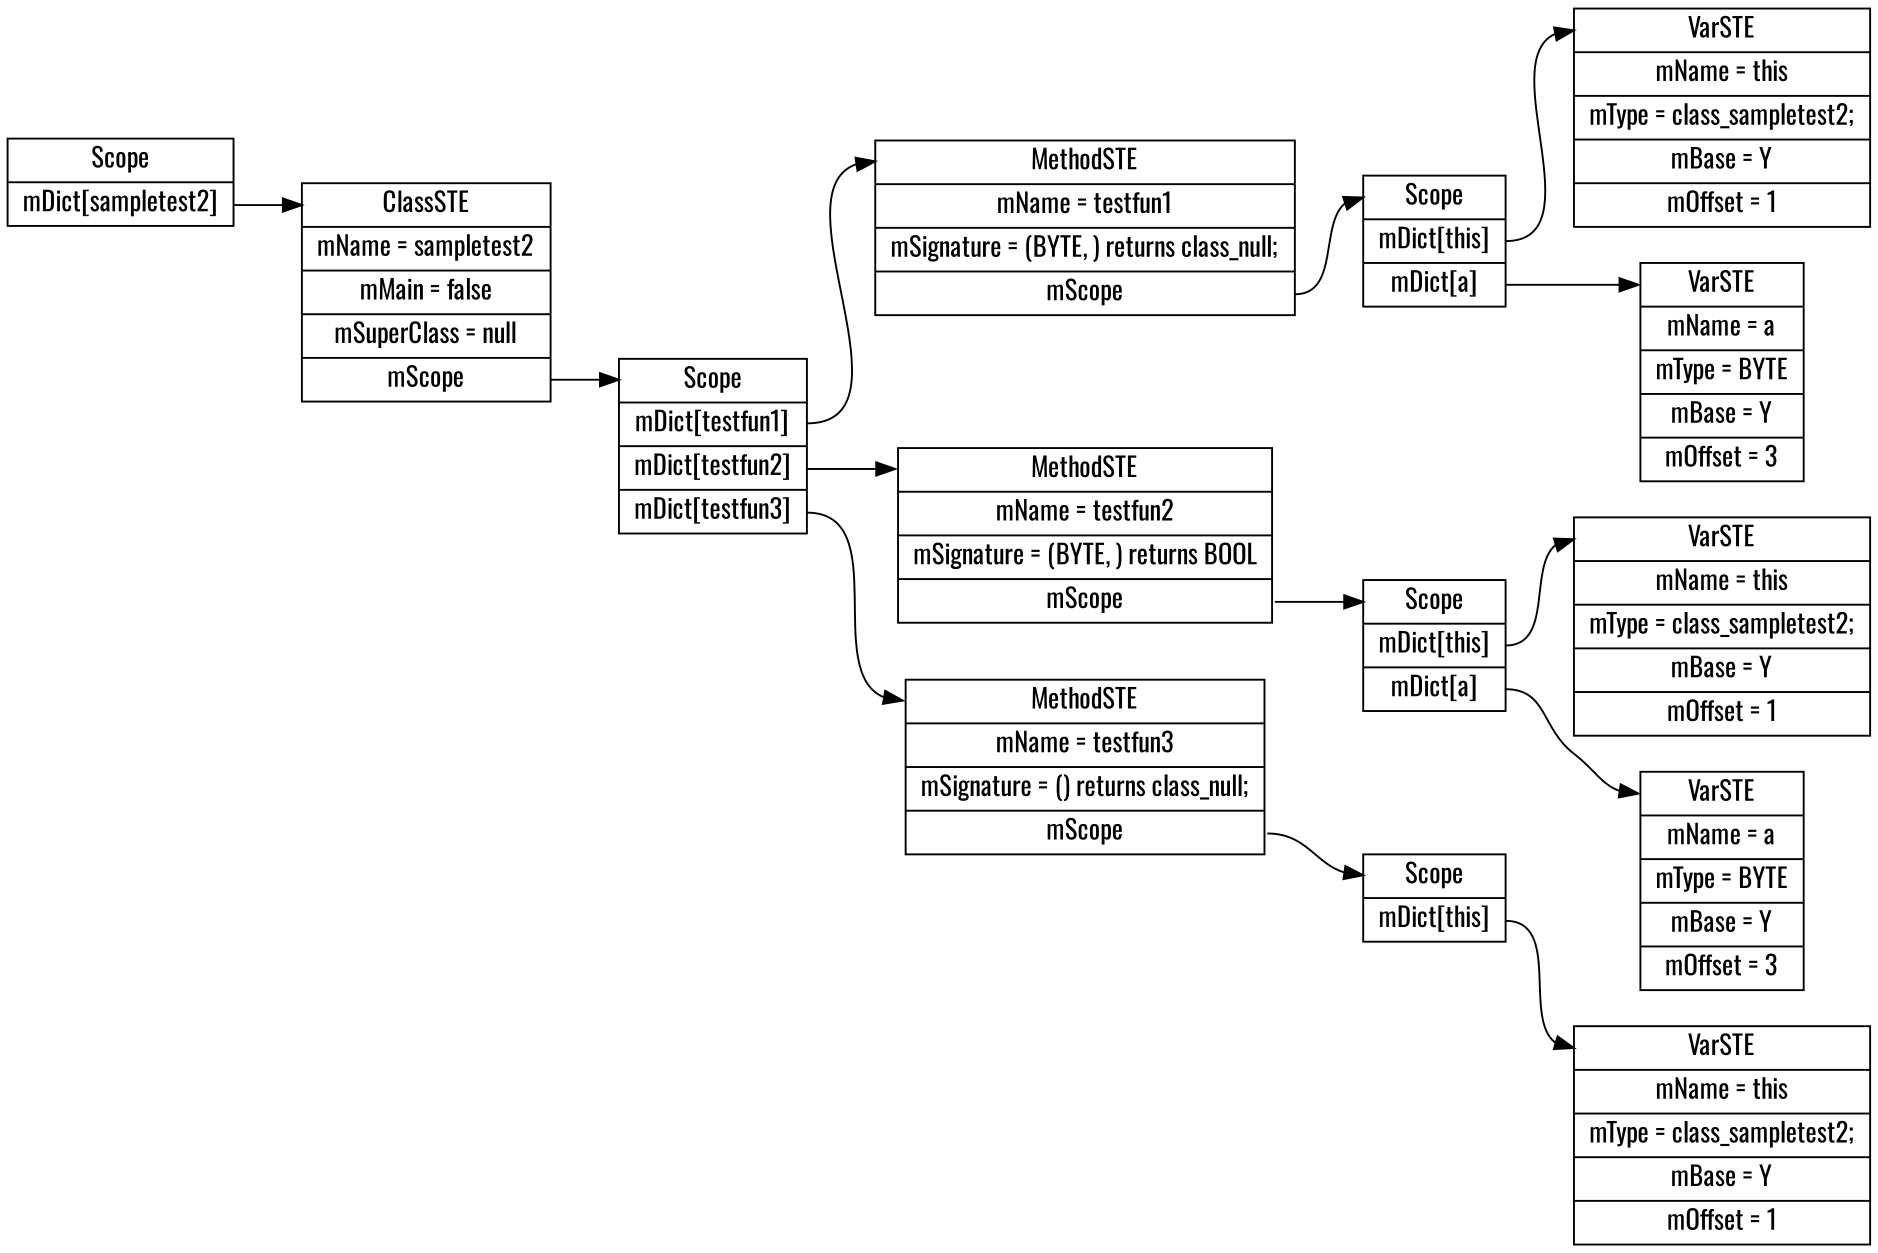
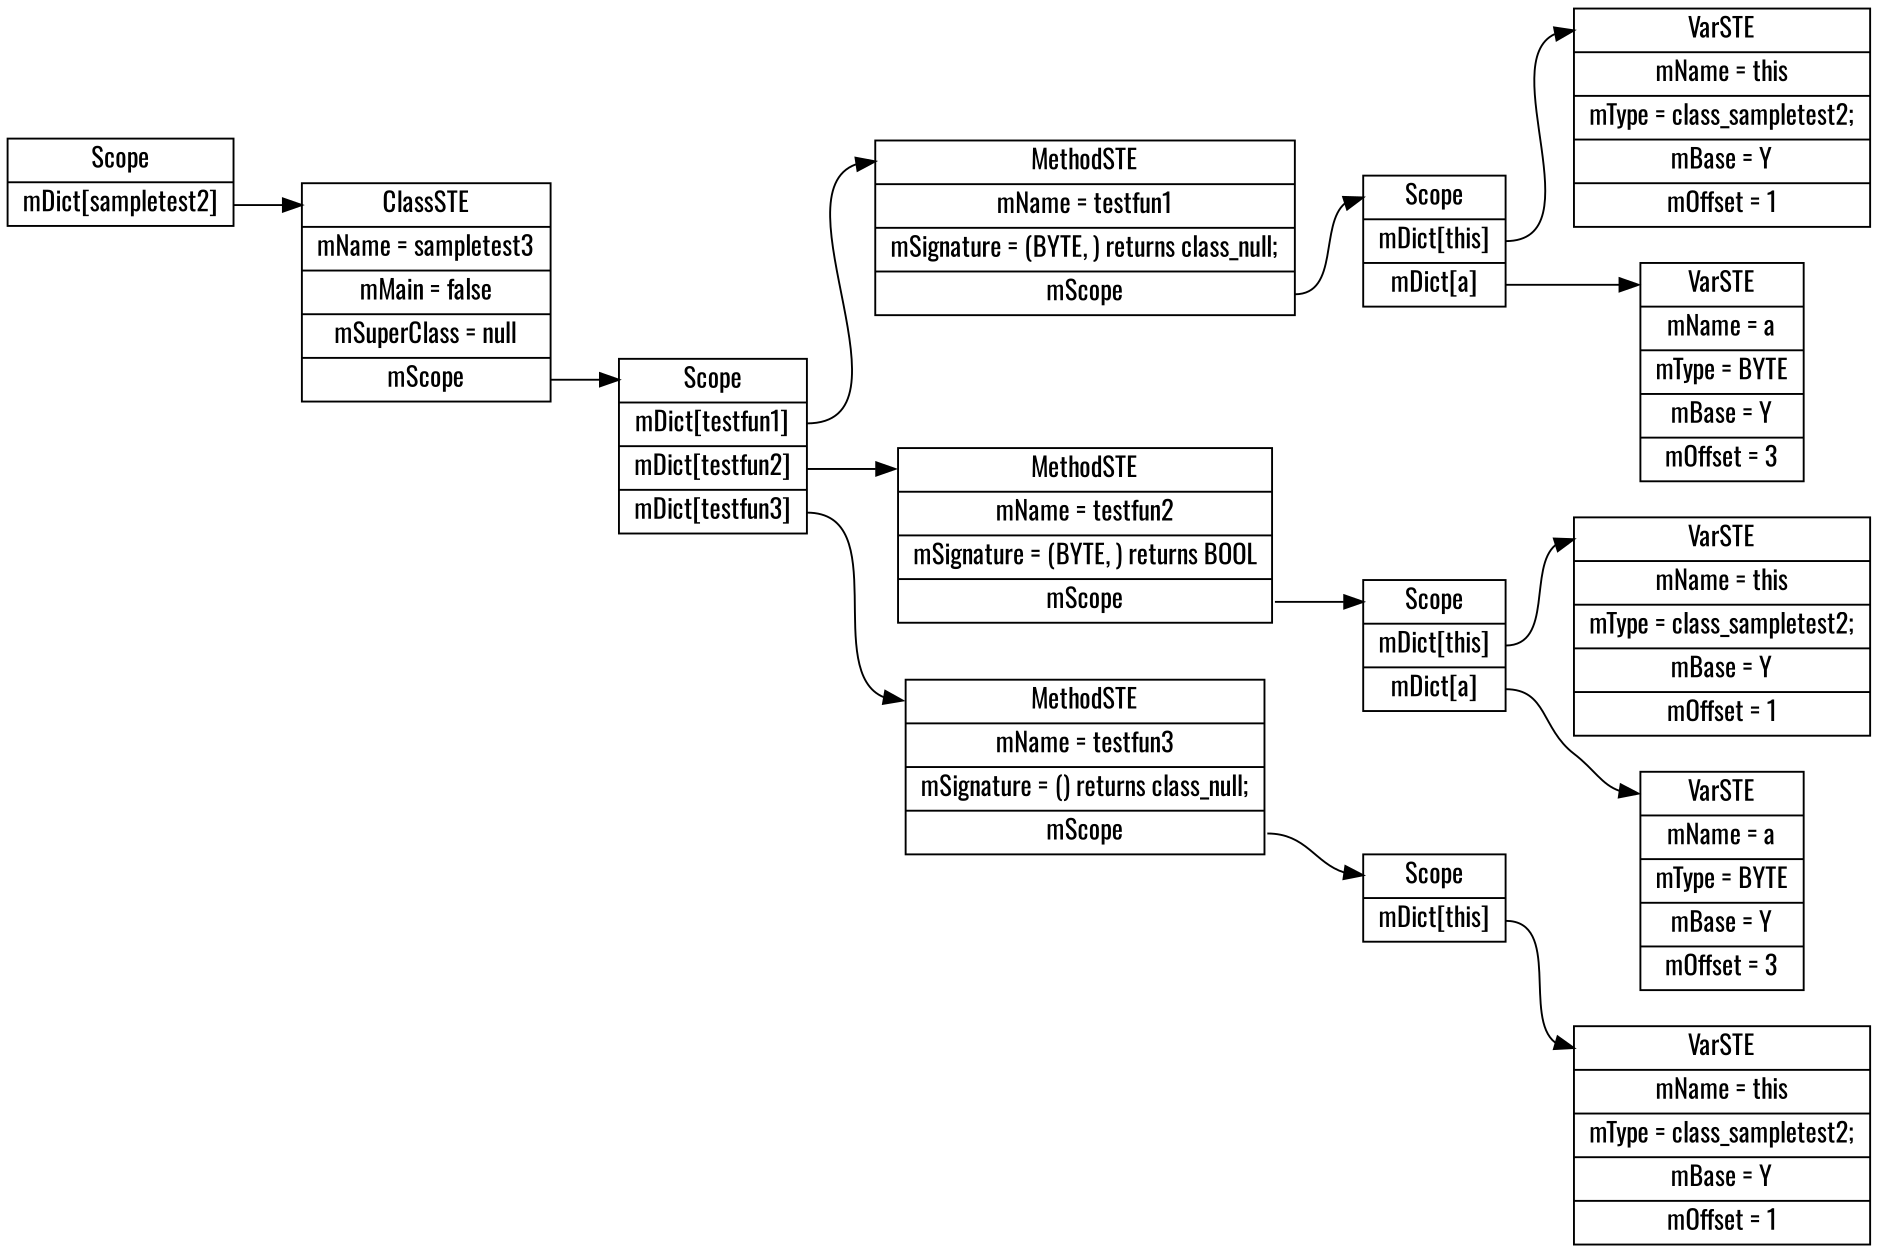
  digraph {
    rankdir=LR
    fontname=Oswald
    node [shape=record fontname=Oswald]
    edge [headport=f0 tailport=f1 fontname=Oswald]
    n1 [label=" <f0> Scope | <f1> mDict\[sampletest2\] "]
-   n2 [label=" <f0> ClassSTE | <f1> mName = sampletest2| <f2> mMain = false| <f3> mSuperClass = null| <f4> mScope "]
+   n2 [label=" <f0> ClassSTE | <f1> mName = sampletest3| <f2> mMain = false| <f3> mSuperClass = null| <f4> mScope "]
    n3 [label=" <f0> Scope | <f1> mDict\[testfun1\] | <f2> mDict\[testfun2\] | <f3> mDict\[testfun3\] "]
    n4 [label=" <f0> MethodSTE | <f1> mName = testfun1| <f2> mSignature = (BYTE, ) returns class_null;| <f3> mScope "]
    n5 [label=" <f0> MethodSTE | <f1> mName = testfun2| <f2> mSignature = (BYTE, ) returns BOOL| <f3> mScope "]
    n6 [label=" <f0> MethodSTE | <f1> mName = testfun3| <f2> mSignature = () returns class_null;| <f3> mScope "]
    n7 [label=" <f0> Scope | <f1> mDict\[this\] | <f2> mDict\[a\] "]
    n8 [label=" <f0> VarSTE | <f1> mName = this| <f2> mType = class_sampletest2;| <f3> mBase = Y| <f4> mOffset = 1"]
    n9 [label=" <f0> VarSTE | <f1> mName = a| <f2> mType = BYTE| <f3> mBase = Y| <f4> mOffset = 3"]
    n10 [label=" <f0> Scope | <f1> mDict\[this\] | <f2> mDict\[a\] "]
    n11 [label=" <f0> VarSTE | <f1> mName = this| <f2> mType = class_sampletest2;| <f3> mBase = Y| <f4> mOffset = 1"]
    n12 [label=" <f0> VarSTE | <f1> mName = a| <f2> mType = BYTE| <f3> mBase = Y| <f4> mOffset = 3"]
    n13 [label=" <f0> Scope | <f1> mDict\[this\] "]
    n14 [label=" <f0> VarSTE | <f1> mName = this| <f2> mType = class_sampletest2;| <f3> mBase = Y| <f4> mOffset = 1"]
    n1 -> n2
    n2 -> n3 [tailport=f4]
    n3 -> n4
    n3 -> n5 [tailport=f2]
    n3 -> n6 [tailport=f3]
    n4 -> n7 [tailport=f3]
    n5 -> n10 [tailport=f3]
    n6 -> n13 [tailport=f3]
    n7 -> n8
    n7 -> n9 [tailport=f2]
    n10 -> n11
    n10 -> n12 [tailport=f2]
    n13 -> n14
  }
